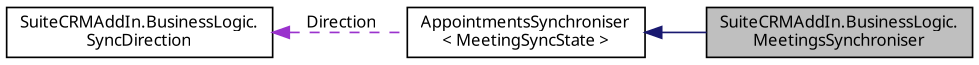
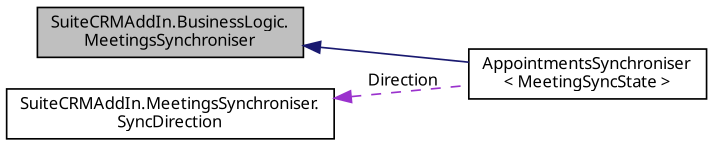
  digraph {
    fontname="Noto Sans"
    rankdir=LR
    node [color=black fillcolor=white fontname="Noto Sans" fontsize=10 shape=record style=filled]
    edge [dir=back fontname="Noto Sans" fontsize=10 labelfontname=Helvetica labelfontsize=10]
    n1 [fillcolor=grey75 fontcolor=black height=0.2 label="SuiteCRMAddIn.BusinessLogic.\lMeetingsSynchroniser" width=0.4]
    n2 [height=0.2 label="AppointmentsSynchroniser\l\< MeetingSyncState \>" width=0.4]
-   n3 [height=0.2 label="SuiteCRMAddIn.BusinessLogic.\lSyncDirection" width=0.4]
-   n2 -> n1 [color=midnightblue style=solid]
+   n3 [height=0.2 label="SuiteCRMAddIn.MeetingsSynchroniser.\lSyncDirection" width=0.4]
+   n1 -> n2 [color=midnightblue style=solid]
    n3 -> n2 [color=darkorchid3 label=" Direction" style=dashed]
  }
